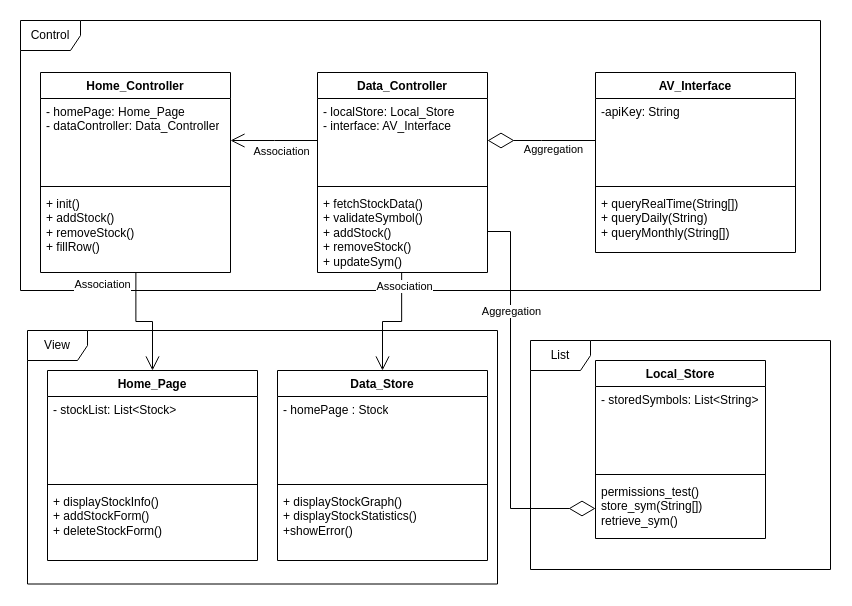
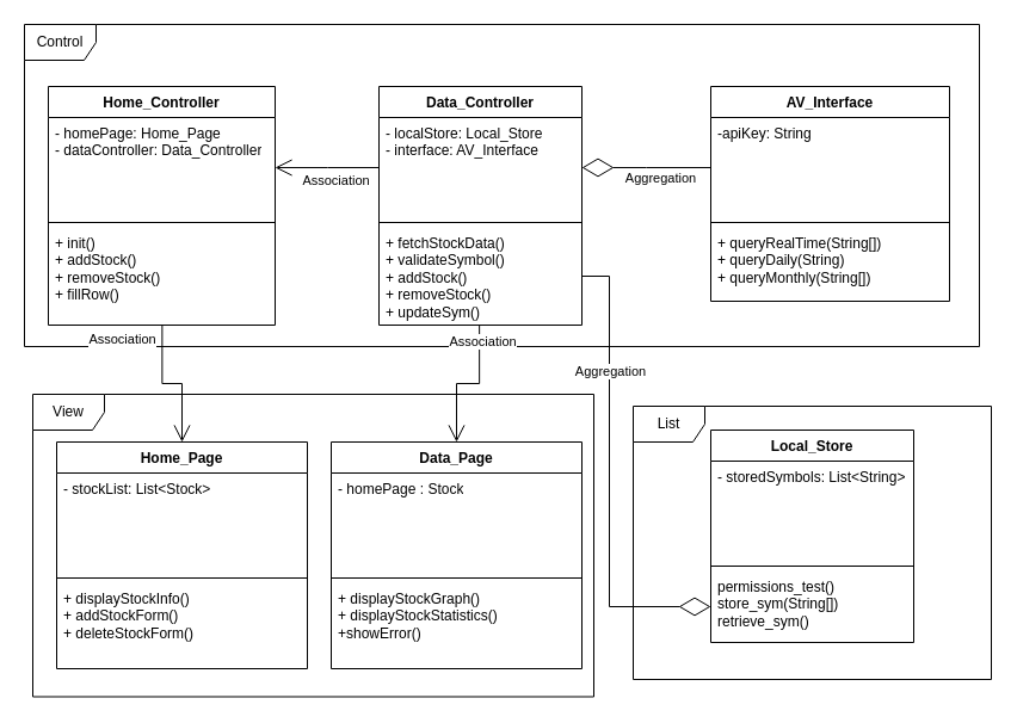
  <mxCell id="0" />
  <mxCell id="1" parent="0" />
  <mxCell id="2" value="Local_Store" style="swimlane;fontStyle=1;align=center;verticalAlign=top;childLayout=stackLayout;horizontal=1;startSize=26;horizontalStack=0;resizeParent=1;resizeParentMax=0;resizeLast=0;collapsible=1;marginBottom=0;whiteSpace=wrap;html=1;" vertex="1" parent="1"><mxGeometry x="595" y="360" width="170" height="178" as="geometry" /></mxCell>
  <mxCell id="3" value="- storedSymbols: List&amp;lt;String&amp;gt;" style="text;strokeColor=none;fillColor=none;align=left;verticalAlign=top;spacingLeft=4;spacingRight=4;overflow=hidden;rotatable=0;points=[[0,0.5],[1,0.5]];portConstraint=eastwest;whiteSpace=wrap;html=1;" vertex="1" parent="2"><mxGeometry y="26" width="170" height="84" as="geometry" /></mxCell>
  <mxCell id="4" value="" style="line;strokeWidth=1;fillColor=none;align=left;verticalAlign=middle;spacingTop=-1;spacingLeft=3;spacingRight=3;rotatable=0;labelPosition=right;points=[];portConstraint=eastwest;strokeColor=inherit;" vertex="1" parent="2"><mxGeometry y="110" width="170" height="8" as="geometry" /></mxCell>
  <mxCell id="5" value="&lt;div&gt;permissions_test()&lt;/div&gt;&lt;div&gt;store_sym(String[])&lt;/div&gt;&lt;div&gt;retrieve_sym()&lt;br&gt;&lt;/div&gt;" style="text;strokeColor=none;fillColor=none;align=left;verticalAlign=top;spacingLeft=4;spacingRight=4;overflow=hidden;rotatable=0;points=[[0,0.5],[1,0.5]];portConstraint=eastwest;whiteSpace=wrap;html=1;" vertex="1" parent="2"><mxGeometry y="118" width="170" height="60" as="geometry" /></mxCell>
  <mxCell id="6" value="&lt;div&gt;Home_Page&lt;/div&gt;" style="swimlane;fontStyle=1;align=center;verticalAlign=top;childLayout=stackLayout;horizontal=1;startSize=26;horizontalStack=0;resizeParent=1;resizeParentMax=0;resizeLast=0;collapsible=1;marginBottom=0;whiteSpace=wrap;html=1;" vertex="1" parent="1"><mxGeometry x="47" y="370" width="210" height="190" as="geometry" /></mxCell>
  <mxCell id="7" value="- stockList: List&amp;lt;Stock&amp;gt;" style="text;strokeColor=none;fillColor=none;align=left;verticalAlign=top;spacingLeft=4;spacingRight=4;overflow=hidden;rotatable=0;points=[[0,0.5],[1,0.5]];portConstraint=eastwest;whiteSpace=wrap;html=1;" vertex="1" parent="6"><mxGeometry y="26" width="210" height="84" as="geometry" /></mxCell>
  <mxCell id="8" value="" style="line;strokeWidth=1;fillColor=none;align=left;verticalAlign=middle;spacingTop=-1;spacingLeft=3;spacingRight=3;rotatable=0;labelPosition=right;points=[];portConstraint=eastwest;strokeColor=inherit;" vertex="1" parent="6"><mxGeometry y="110" width="210" height="8" as="geometry" /></mxCell>
  <mxCell id="9" value="&lt;div&gt;+ displayStockInfo()&lt;/div&gt;&lt;div&gt;+ addStockForm()&lt;/div&gt;&lt;div&gt;+ deleteStockForm()&lt;br&gt;&lt;/div&gt;" style="text;strokeColor=none;fillColor=none;align=left;verticalAlign=top;spacingLeft=4;spacingRight=4;overflow=hidden;rotatable=0;points=[[0,0.5],[1,0.5]];portConstraint=eastwest;whiteSpace=wrap;html=1;" vertex="1" parent="6"><mxGeometry y="118" width="210" height="72" as="geometry" /></mxCell>
  <mxCell id="10" value="Home_Controller" style="swimlane;fontStyle=1;align=center;verticalAlign=top;childLayout=stackLayout;horizontal=1;startSize=26;horizontalStack=0;resizeParent=1;resizeParentMax=0;resizeLast=0;collapsible=1;marginBottom=0;whiteSpace=wrap;html=1;" vertex="1" parent="1"><mxGeometry x="40" y="72" width="190" height="200" as="geometry" /></mxCell>
  <mxCell id="11" value="&lt;div&gt;- homePage: Home_Page&lt;/div&gt;&lt;div&gt;- dataController: Data_Controller&lt;br&gt;&lt;/div&gt;" style="text;strokeColor=none;fillColor=none;align=left;verticalAlign=top;spacingLeft=4;spacingRight=4;overflow=hidden;rotatable=0;points=[[0,0.5],[1,0.5]];portConstraint=eastwest;whiteSpace=wrap;html=1;" vertex="1" parent="10"><mxGeometry y="26" width="190" height="84" as="geometry" /></mxCell>
  <mxCell id="12" value="" style="line;strokeWidth=1;fillColor=none;align=left;verticalAlign=middle;spacingTop=-1;spacingLeft=3;spacingRight=3;rotatable=0;labelPosition=right;points=[];portConstraint=eastwest;strokeColor=inherit;" vertex="1" parent="10"><mxGeometry y="110" width="190" height="8" as="geometry" /></mxCell>
  <mxCell id="13" value="&lt;div&gt;+ init()&lt;/div&gt;&lt;div&gt;+ addStock()&lt;/div&gt;&lt;div&gt;+ removeStock()&lt;br&gt;&lt;/div&gt;&lt;div&gt;+ fillRow()&lt;/div&gt;&lt;div&gt;&lt;br&gt;&lt;/div&gt;" style="text;strokeColor=none;fillColor=none;align=left;verticalAlign=top;spacingLeft=4;spacingRight=4;overflow=hidden;rotatable=0;points=[[0,0.5],[1,0.5]];portConstraint=eastwest;whiteSpace=wrap;html=1;" vertex="1" parent="10"><mxGeometry y="118" width="190" height="82" as="geometry" /></mxCell>
  <mxCell id="14" value="Data_Controller" style="swimlane;fontStyle=1;align=center;verticalAlign=top;childLayout=stackLayout;horizontal=1;startSize=26;horizontalStack=0;resizeParent=1;resizeParentMax=0;resizeLast=0;collapsible=1;marginBottom=0;whiteSpace=wrap;html=1;" vertex="1" parent="1"><mxGeometry x="317" y="72" width="170" height="200" as="geometry" /></mxCell>
  <mxCell id="15" value="- localStore: Local_Store&lt;div&gt;- interface: AV_Interface&lt;br&gt;&lt;/div&gt;" style="text;strokeColor=none;fillColor=none;align=left;verticalAlign=top;spacingLeft=4;spacingRight=4;overflow=hidden;rotatable=0;points=[[0,0.5],[1,0.5]];portConstraint=eastwest;whiteSpace=wrap;html=1;" vertex="1" parent="14"><mxGeometry y="26" width="170" height="84" as="geometry" /></mxCell>
  <mxCell id="16" value="" style="line;strokeWidth=1;fillColor=none;align=left;verticalAlign=middle;spacingTop=-1;spacingLeft=3;spacingRight=3;rotatable=0;labelPosition=right;points=[];portConstraint=eastwest;strokeColor=inherit;" vertex="1" parent="14"><mxGeometry y="110" width="170" height="8" as="geometry" /></mxCell>
  <mxCell id="17" value="&lt;div&gt;+ fetchStockData()&lt;/div&gt;&lt;div&gt;+ validateSymbol()&lt;/div&gt;&lt;div&gt;+ addStock()&lt;/div&gt;&lt;div&gt;+ removeStock()&lt;/div&gt;&lt;div&gt;+ updateSym()&lt;br&gt;&lt;/div&gt;" style="text;strokeColor=none;fillColor=none;align=left;verticalAlign=top;spacingLeft=4;spacingRight=4;overflow=hidden;rotatable=0;points=[[0,0.5],[1,0.5]];portConstraint=eastwest;whiteSpace=wrap;html=1;" vertex="1" parent="14"><mxGeometry y="118" width="170" height="82" as="geometry" /></mxCell>
  <mxCell id="18" value="AV_Interface" style="swimlane;fontStyle=1;align=center;verticalAlign=top;childLayout=stackLayout;horizontal=1;startSize=26;horizontalStack=0;resizeParent=1;resizeParentMax=0;resizeLast=0;collapsible=1;marginBottom=0;whiteSpace=wrap;html=1;" vertex="1" parent="1"><mxGeometry x="595" y="72" width="200" height="180" as="geometry" /></mxCell>
  <mxCell id="19" value="&lt;div&gt;-apiKey: String&lt;/div&gt;&lt;div&gt;&lt;br&gt;&lt;/div&gt;" style="text;strokeColor=none;fillColor=none;align=left;verticalAlign=top;spacingLeft=4;spacingRight=4;overflow=hidden;rotatable=0;points=[[0,0.5],[1,0.5]];portConstraint=eastwest;whiteSpace=wrap;html=1;" vertex="1" parent="18"><mxGeometry y="26" width="200" height="84" as="geometry" /></mxCell>
  <mxCell id="20" value="" style="line;strokeWidth=1;fillColor=none;align=left;verticalAlign=middle;spacingTop=-1;spacingLeft=3;spacingRight=3;rotatable=0;labelPosition=right;points=[];portConstraint=eastwest;strokeColor=inherit;" vertex="1" parent="18"><mxGeometry y="110" width="200" height="8" as="geometry" /></mxCell>
  <mxCell id="21" value="+ queryRealTime(String[])&lt;div&gt;+ queryDaily(String)&lt;/div&gt;&lt;div&gt;+ queryMonthly(String[])&lt;br&gt;&lt;/div&gt;" style="text;strokeColor=none;fillColor=none;align=left;verticalAlign=top;spacingLeft=4;spacingRight=4;overflow=hidden;rotatable=0;points=[[0,0.5],[1,0.5]];portConstraint=eastwest;whiteSpace=wrap;html=1;" vertex="1" parent="18"><mxGeometry y="118" width="200" height="62" as="geometry" /></mxCell>
  <mxCell id="22" value="List" style="shape=umlFrame;whiteSpace=wrap;html=1;pointerEvents=0;" vertex="1" parent="1"><mxGeometry x="530" y="340" width="300" height="229" as="geometry" /></mxCell>
  <mxCell id="23" value="Control" style="shape=umlFrame;whiteSpace=wrap;html=1;pointerEvents=0;" vertex="1" parent="1"><mxGeometry x="20" y="20" width="800" height="270" as="geometry" /></mxCell>
  <mxCell id="24" value="" style="endArrow=diamondThin;endFill=0;endSize=24;html=1;rounded=0;exitX=1;exitY=0.5;exitDx=0;exitDy=0;edgeStyle=elbowEdgeStyle;" edge="1" parent="1" source="17" target="5"><mxGeometry width="160" relative="1" as="geometry"><mxPoint x="310" y="-160" as="sourcePoint" /><mxPoint x="470" y="-160" as="targetPoint" /><Array as="points"><mxPoint x="510" y="370" /></Array></mxGeometry></mxCell>
  <mxCell id="25" value="View" style="shape=umlFrame;whiteSpace=wrap;html=1;pointerEvents=0;" vertex="1" parent="1"><mxGeometry x="27" y="330" width="470" height="253.5" as="geometry" /></mxCell>
  <mxCell id="26" value="" style="endArrow=open;endFill=1;endSize=12;html=1;rounded=0;entryX=0.5;entryY=0;entryDx=0;entryDy=0;exitX=0.502;exitY=0.996;exitDx=0;exitDy=0;edgeStyle=elbowEdgeStyle;exitPerimeter=0;elbow=vertical;" edge="1" parent="1" source="13" target="6"><mxGeometry width="160" relative="1" as="geometry"><mxPoint x="80" y="451" as="sourcePoint" /><mxPoint x="-50" y="430" as="targetPoint" /></mxGeometry></mxCell>
  <mxCell id="27" value="&lt;div&gt;Association&lt;/div&gt;" style="edgeLabel;html=1;align=center;verticalAlign=middle;resizable=0;points=[];fillColor=none;" vertex="1" connectable="0" parent="26"><mxGeometry x="-0.45" y="-4" relative="1" as="geometry"><mxPoint x="-30" y="-20" as="offset" /></mxGeometry></mxCell>
  <mxCell id="28" value="" style="endArrow=diamondThin;endFill=0;endSize=24;html=1;rounded=0;edgeStyle=elbowEdgeStyle;entryX=1;entryY=0.5;entryDx=0;entryDy=0;exitX=0;exitY=0.5;exitDx=0;exitDy=0;" edge="1" parent="1" source="19" target="15"><mxGeometry width="160" relative="1" as="geometry"><mxPoint x="547" y="120" as="sourcePoint" /><mxPoint x="657" y="-12" as="targetPoint" /></mxGeometry></mxCell>
  <mxCell id="29" value="" style="endArrow=open;endFill=1;endSize=12;html=1;rounded=0;entryX=1;entryY=0.5;entryDx=0;entryDy=0;exitX=0;exitY=0.5;exitDx=0;exitDy=0;edgeStyle=elbowEdgeStyle;" edge="1" parent="1" source="15" target="11"><mxGeometry width="160" relative="1" as="geometry"><mxPoint x="187" y="272" as="sourcePoint" /><mxPoint x="345" y="380" as="targetPoint" /></mxGeometry></mxCell>
  <mxCell id="30" value="" style="endArrow=open;endFill=1;endSize=12;html=1;rounded=0;exitX=0.495;exitY=1;exitDx=0;exitDy=0;edgeStyle=elbowEdgeStyle;exitPerimeter=0;elbow=vertical;entryX=0.5;entryY=0;entryDx=0;entryDy=0;" edge="1" parent="1" source="17" target="32"><mxGeometry width="160" relative="1" as="geometry"><mxPoint x="195" y="260" as="sourcePoint" /><mxPoint x="575" y="380" as="targetPoint" /></mxGeometry></mxCell>
  <mxCell id="31" value="Association" style="edgeLabel;html=1;align=center;verticalAlign=middle;resizable=0;points=[];" vertex="1" connectable="0" parent="30"><mxGeometry x="-0.771" y="2" relative="1" as="geometry"><mxPoint as="offset" /></mxGeometry></mxCell>
- <mxCell id="32" value="Data_Store" style="swimlane;fontStyle=1;align=center;verticalAlign=top;childLayout=stackLayout;horizontal=1;startSize=26;horizontalStack=0;resizeParent=1;resizeParentMax=0;resizeLast=0;collapsible=1;marginBottom=0;whiteSpace=wrap;html=1;" vertex="1" parent="1"><mxGeometry x="277" y="370" width="210" height="190" as="geometry" /></mxCell>
+ <mxCell id="32" value="Data_Page" style="swimlane;fontStyle=1;align=center;verticalAlign=top;childLayout=stackLayout;horizontal=1;startSize=26;horizontalStack=0;resizeParent=1;resizeParentMax=0;resizeLast=0;collapsible=1;marginBottom=0;whiteSpace=wrap;html=1;" vertex="1" parent="1"><mxGeometry x="277" y="370" width="210" height="190" as="geometry" /></mxCell>
  <mxCell id="33" value="- homePage : Stock" style="text;strokeColor=none;fillColor=none;align=left;verticalAlign=top;spacingLeft=4;spacingRight=4;overflow=hidden;rotatable=0;points=[[0,0.5],[1,0.5]];portConstraint=eastwest;whiteSpace=wrap;html=1;" vertex="1" parent="32"><mxGeometry y="26" width="210" height="84" as="geometry" /></mxCell>
  <mxCell id="34" value="" style="line;strokeWidth=1;fillColor=none;align=left;verticalAlign=middle;spacingTop=-1;spacingLeft=3;spacingRight=3;rotatable=0;labelPosition=right;points=[];portConstraint=eastwest;strokeColor=inherit;" vertex="1" parent="32"><mxGeometry y="110" width="210" height="8" as="geometry" /></mxCell>
  <mxCell id="35" value="&lt;div&gt;+ displayStockGraph()&lt;/div&gt;&lt;div&gt;+ displayStockStatistics()&lt;/div&gt;&lt;div&gt;+showError()&lt;br&gt;&lt;/div&gt;" style="text;strokeColor=none;fillColor=none;align=left;verticalAlign=top;spacingLeft=4;spacingRight=4;overflow=hidden;rotatable=0;points=[[0,0.5],[1,0.5]];portConstraint=eastwest;whiteSpace=wrap;html=1;" vertex="1" parent="32"><mxGeometry y="118" width="210" height="72" as="geometry" /></mxCell>
  <mxCell id="36" value="&lt;div&gt;Association&lt;/div&gt;" style="edgeLabel;html=1;align=center;verticalAlign=middle;resizable=0;points=[];fillColor=none;" vertex="1" connectable="0" parent="1"><mxGeometry x="280.002" y="150" as="geometry" /></mxCell>
  <mxCell id="37" value="Aggregation" style="edgeLabel;html=1;align=center;verticalAlign=middle;resizable=0;points=[];fillColor=none;" vertex="1" connectable="0" parent="1"><mxGeometry x="552.002" y="148" as="geometry" /></mxCell>
  <mxCell id="38" value="Aggregation" style="edgeLabel;html=1;align=center;verticalAlign=middle;resizable=0;points=[];fillColor=none;" vertex="1" connectable="0" parent="1"><mxGeometry x="510.002" y="310" as="geometry" /></mxCell>
